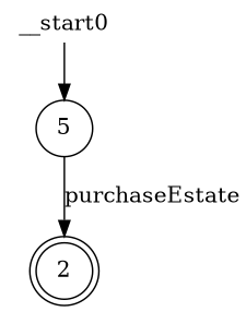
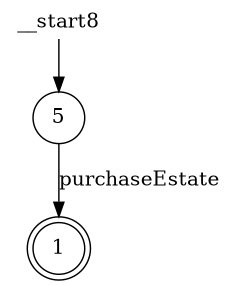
  digraph {
    fontname="DejaVu Serif"
    node [fontname="DejaVu Serif"]
    edge [fontname="DejaVu Serif"]
    n1 [label=5 shape=circle]
-   n2 [label=2 shape=doublecircle]
-   __start0 [height=0 shape=none width=0]
+   n2 [label=1 shape=doublecircle]
+   __start0 [height=0 shape=none width=0 label=__start8]
    n1 -> n2 [label=purchaseEstate]
    __start0 -> n1
  }
